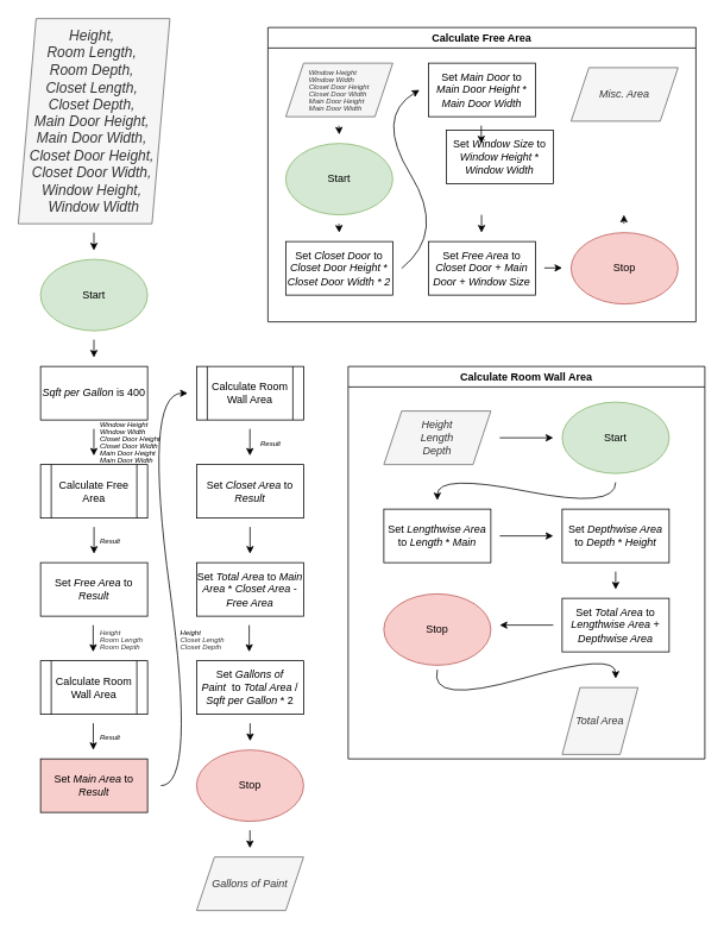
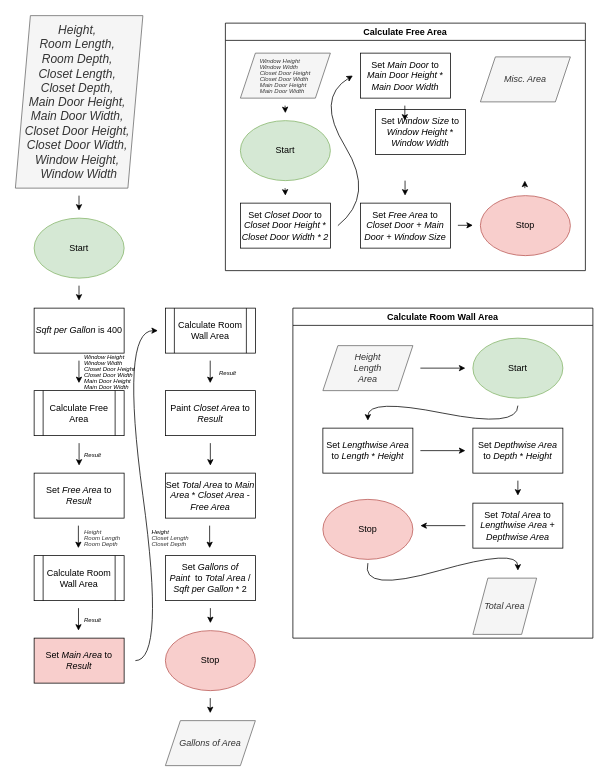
  <mxCell id="0" />
  <mxCell id="1" parent="0" />
  <mxCell id="2" value="&lt;i style=&quot;border-color: var(--border-color); color: rgb(51, 51, 51); font-size: 16px;&quot;&gt;Height,&amp;nbsp;&lt;br style=&quot;border-color: var(--border-color);&quot;&gt;Room Length,&amp;nbsp;&lt;br style=&quot;border-color: var(--border-color);&quot;&gt;Room Depth,&amp;nbsp;&lt;br style=&quot;border-color: var(--border-color);&quot;&gt;Closet Length,&amp;nbsp;&lt;br style=&quot;border-color: var(--border-color);&quot;&gt;Closet Depth,&amp;nbsp;&lt;br style=&quot;border-color: var(--border-color);&quot;&gt;Main Door Height,&amp;nbsp;&lt;br style=&quot;border-color: var(--border-color);&quot;&gt;Main Door Width,&amp;nbsp;&lt;br style=&quot;border-color: var(--border-color);&quot;&gt;Closet Door Height,&amp;nbsp;&lt;br style=&quot;border-color: var(--border-color);&quot;&gt;Closet Door Width,&amp;nbsp;&lt;br style=&quot;border-color: var(--border-color);&quot;&gt;Window Height,&amp;nbsp;&lt;br style=&quot;border-color: var(--border-color);&quot;&gt;Window Width&lt;/i&gt;" style="shape=parallelogram;perimeter=parallelogramPerimeter;whiteSpace=wrap;html=1;fixedSize=1;fillColor=#f5f5f5;fontColor=#333333;strokeColor=#666666;" vertex="1" parent="1"><mxGeometry x="20" y="20" width="170" height="230" as="geometry" /></mxCell>
  <mxCell id="3" value="Start" style="ellipse;whiteSpace=wrap;html=1;fillColor=#d5e8d4;strokeColor=#82b366;" vertex="1" parent="1"><mxGeometry x="45" y="290" width="120" height="80" as="geometry" /></mxCell>
  <mxCell id="4" value="&lt;i&gt;Sqft per Gallon&lt;/i&gt;&amp;nbsp;is 400" style="rounded=0;whiteSpace=wrap;html=1;" vertex="1" parent="1"><mxGeometry x="45" y="410" width="120" height="60" as="geometry" /></mxCell>
  <mxCell id="5" value="Calculate Room Wall Area" style="shape=process;whiteSpace=wrap;html=1;backgroundOutline=1;" vertex="1" parent="1"><mxGeometry x="45" y="740" width="120" height="60" as="geometry" /></mxCell>
  <mxCell id="6" value="Set &lt;i&gt;Main Area&lt;/i&gt;&amp;nbsp;to &lt;i&gt;Result&lt;/i&gt;" style="rounded=0;whiteSpace=wrap;html=1;fillColor=#f8cecc;" vertex="1" parent="1"><mxGeometry x="45" y="850" width="120" height="60" as="geometry" /></mxCell>
  <mxCell id="7" value="Set &lt;i&gt;Total Area&lt;/i&gt;&amp;nbsp;to &lt;i&gt;Main Area &lt;/i&gt;* &lt;i&gt;Closet Area&lt;/i&gt;&amp;nbsp;- &lt;i&gt;Free Area&lt;/i&gt;" style="rounded=0;whiteSpace=wrap;html=1;" vertex="1" parent="1"><mxGeometry x="220" y="630" width="120" height="60" as="geometry" /></mxCell>
  <mxCell id="8" value="Calculate Free Area" style="shape=process;whiteSpace=wrap;html=1;backgroundOutline=1;" vertex="1" parent="1"><mxGeometry x="45" y="520" width="120" height="60" as="geometry" /></mxCell>
  <mxCell id="9" value="Set &lt;i&gt;Free Area&lt;/i&gt;&amp;nbsp;to &lt;i&gt;Result&lt;/i&gt;" style="rounded=0;whiteSpace=wrap;html=1;" vertex="1" parent="1"><mxGeometry x="45" y="630" width="120" height="60" as="geometry" /></mxCell>
  <mxCell id="10" value="" style="curved=1;endArrow=classic;html=1;rounded=0;" edge="1" parent="1"><mxGeometry width="50" height="50" relative="1" as="geometry"><mxPoint x="180" y="880" as="sourcePoint" /><mxPoint x="210" y="440" as="targetPoint" /><Array as="points"><mxPoint x="220" y="880" /><mxPoint x="160" y="440" /></Array></mxGeometry></mxCell>
  <mxCell id="11" value="Calculate Room Wall Area" style="shape=process;whiteSpace=wrap;html=1;backgroundOutline=1;" vertex="1" parent="1"><mxGeometry x="220" y="410" width="120" height="60" as="geometry" /></mxCell>
- <mxCell id="12" value="Set &lt;i&gt;Closet Area&lt;/i&gt;&amp;nbsp;to &lt;i&gt;Result&lt;/i&gt;" style="rounded=0;whiteSpace=wrap;html=1;" vertex="1" parent="1"><mxGeometry x="220" y="520" width="120" height="60" as="geometry" /></mxCell>
+ <mxCell id="12" value="Paint &lt;i&gt;Closet Area&lt;/i&gt;&amp;nbsp;to &lt;i&gt;Result&lt;/i&gt;" style="rounded=0;whiteSpace=wrap;html=1;" vertex="1" parent="1"><mxGeometry x="220" y="520" width="120" height="60" as="geometry" /></mxCell>
  <mxCell id="13" value="Set &lt;i&gt;Gallons of Paint&amp;nbsp;&lt;/i&gt;&amp;nbsp;to &lt;i&gt;Total Area &lt;/i&gt;/ &lt;i&gt;Sqft per Gallon&lt;/i&gt;&amp;nbsp;* 2" style="rounded=0;whiteSpace=wrap;html=1;" vertex="1" parent="1"><mxGeometry x="220" y="740" width="120" height="60" as="geometry" /></mxCell>
  <mxCell id="14" value="Stop" style="ellipse;whiteSpace=wrap;html=1;fillColor=#f8cecc;strokeColor=#b85450;" vertex="1" parent="1"><mxGeometry x="220" y="840" width="120" height="80" as="geometry" /></mxCell>
- <mxCell id="15" value="&lt;i&gt;Gallons of Paint&lt;/i&gt;" style="shape=parallelogram;perimeter=parallelogramPerimeter;whiteSpace=wrap;html=1;fixedSize=1;fillColor=#f5f5f5;fontColor=#333333;strokeColor=#666666;" vertex="1" parent="1"><mxGeometry x="220" y="960" width="120" height="60" as="geometry" /></mxCell>
+ <mxCell id="15" value="&lt;i&gt;Gallons of Area&lt;/i&gt;" style="shape=parallelogram;perimeter=parallelogramPerimeter;whiteSpace=wrap;html=1;fixedSize=1;fillColor=#f5f5f5;fontColor=#333333;strokeColor=#666666;" vertex="1" parent="1"><mxGeometry x="220" y="960" width="120" height="60" as="geometry" /></mxCell>
  <mxCell id="16" value="" style="endArrow=classic;html=1;rounded=0;" edge="1" parent="1"><mxGeometry width="50" height="50" relative="1" as="geometry"><mxPoint x="104.85" y="260" as="sourcePoint" /><mxPoint x="104.85" y="280" as="targetPoint" /></mxGeometry></mxCell>
  <mxCell id="17" value="" style="endArrow=classic;html=1;rounded=0;" edge="1" parent="1"><mxGeometry width="50" height="50" relative="1" as="geometry"><mxPoint x="104.85" y="380" as="sourcePoint" /><mxPoint x="104.85" y="400" as="targetPoint" /></mxGeometry></mxCell>
  <mxCell id="18" value="" style="endArrow=classic;html=1;rounded=0;" edge="1" parent="1"><mxGeometry width="50" height="50" relative="1" as="geometry"><mxPoint x="104.79" y="480" as="sourcePoint" /><mxPoint x="104.79" y="510" as="targetPoint" /></mxGeometry></mxCell>
  <mxCell id="19" value="" style="endArrow=classic;html=1;rounded=0;" edge="1" parent="1"><mxGeometry width="50" height="50" relative="1" as="geometry"><mxPoint x="279.79" y="480" as="sourcePoint" /><mxPoint x="279.79" y="510" as="targetPoint" /></mxGeometry></mxCell>
  <mxCell id="20" value="" style="endArrow=classic;html=1;rounded=0;" edge="1" parent="1"><mxGeometry width="50" height="50" relative="1" as="geometry"><mxPoint x="104.95" y="590" as="sourcePoint" /><mxPoint x="104.95" y="620" as="targetPoint" /></mxGeometry></mxCell>
  <mxCell id="21" value="" style="endArrow=classic;html=1;rounded=0;" edge="1" parent="1"><mxGeometry width="50" height="50" relative="1" as="geometry"><mxPoint x="279.94" y="590" as="sourcePoint" /><mxPoint x="279.94" y="620" as="targetPoint" /></mxGeometry></mxCell>
  <mxCell id="22" value="" style="endArrow=classic;html=1;rounded=0;" edge="1" parent="1"><mxGeometry width="50" height="50" relative="1" as="geometry"><mxPoint x="104" y="700" as="sourcePoint" /><mxPoint x="104" y="730" as="targetPoint" /></mxGeometry></mxCell>
  <mxCell id="23" value="" style="endArrow=classic;html=1;rounded=0;" edge="1" parent="1"><mxGeometry width="50" height="50" relative="1" as="geometry"><mxPoint x="279" y="700" as="sourcePoint" /><mxPoint x="279" y="730" as="targetPoint" /></mxGeometry></mxCell>
  <mxCell id="24" value="" style="endArrow=classic;html=1;rounded=0;" edge="1" parent="1"><mxGeometry width="50" height="50" relative="1" as="geometry"><mxPoint x="104.16" y="810" as="sourcePoint" /><mxPoint x="104.16" y="840" as="targetPoint" /></mxGeometry></mxCell>
  <mxCell id="25" value="" style="endArrow=classic;html=1;rounded=0;" edge="1" parent="1"><mxGeometry width="50" height="50" relative="1" as="geometry"><mxPoint x="280" y="810" as="sourcePoint" /><mxPoint x="280" y="830" as="targetPoint" /></mxGeometry></mxCell>
  <mxCell id="26" value="" style="endArrow=classic;html=1;rounded=0;" edge="1" parent="1"><mxGeometry width="50" height="50" relative="1" as="geometry"><mxPoint x="279.82" y="930" as="sourcePoint" /><mxPoint x="279.82" y="950" as="targetPoint" /></mxGeometry></mxCell>
  <mxCell id="27" value="&lt;p style=&quot;line-height: 0%; font-size: 8px;&quot;&gt;&lt;font style=&quot;font-size: 8px;&quot;&gt;&lt;i&gt;Window Height&lt;/i&gt;&lt;/font&gt;&lt;/p&gt;&lt;p style=&quot;line-height: 0%; font-size: 8px;&quot;&gt;&lt;font style=&quot;font-size: 8px;&quot;&gt;&lt;i&gt;Window Width&lt;/i&gt;&lt;/font&gt;&lt;/p&gt;&lt;p style=&quot;line-height: 0%; font-size: 8px;&quot;&gt;&lt;font style=&quot;font-size: 8px;&quot;&gt;&lt;i&gt;Closet Door Height&lt;/i&gt;&lt;/font&gt;&lt;/p&gt;&lt;p style=&quot;line-height: 0%; font-size: 8px;&quot;&gt;&lt;font style=&quot;font-size: 8px;&quot;&gt;&lt;i&gt;Closet Door Width&lt;/i&gt;&lt;/font&gt;&lt;/p&gt;&lt;p style=&quot;line-height: 0%; font-size: 8px;&quot;&gt;&lt;font style=&quot;font-size: 8px;&quot;&gt;&lt;i&gt;Main Door Height&lt;/i&gt;&lt;/font&gt;&lt;/p&gt;&lt;p style=&quot;line-height: 0%; font-size: 8px;&quot;&gt;&lt;font style=&quot;font-size: 8px;&quot;&gt;&lt;i&gt;Main Door Width&lt;/i&gt;&lt;/font&gt;&lt;/p&gt;" style="text;html=1;strokeColor=none;fillColor=none;align=left;verticalAlign=middle;whiteSpace=wrap;rounded=0;" vertex="1" parent="1"><mxGeometry x="110" y="470" width="80" height="50" as="geometry" /></mxCell>
  <mxCell id="28" value="&lt;font style=&quot;font-size: 8px;&quot;&gt;&lt;i&gt;Result&lt;/i&gt;&lt;/font&gt;" style="text;html=1;strokeColor=none;fillColor=none;align=left;verticalAlign=middle;whiteSpace=wrap;rounded=0;" vertex="1" parent="1"><mxGeometry x="110" y="590" width="60" height="30" as="geometry" /></mxCell>
  <mxCell id="29" value="&lt;p style=&quot;line-height: 50%;&quot;&gt;&lt;span style=&quot;border-color: var(--border-color); color: rgb(51, 51, 51); text-align: center; font-size: 8px;&quot;&gt;&lt;i&gt;Height&lt;br style=&quot;border-color: var(--border-color);&quot;&gt;Room Length&amp;nbsp;&lt;br style=&quot;border-color: var(--border-color);&quot;&gt;Room Depth&lt;/i&gt;&lt;/span&gt;&lt;/p&gt;" style="text;html=1;strokeColor=none;fillColor=none;align=left;verticalAlign=middle;whiteSpace=wrap;rounded=0;" vertex="1" parent="1"><mxGeometry x="110" y="700" width="120" height="30" as="geometry" /></mxCell>
  <mxCell id="30" value="&lt;p style=&quot;line-height: 50%;&quot;&gt;&lt;font style=&quot;font-size: 8px;&quot;&gt;&lt;i&gt;Height&lt;br style=&quot;border-color: var(--border-color); color: rgb(51, 51, 51);&quot;&gt;&lt;span style=&quot;color: rgb(51, 51, 51);&quot;&gt;Closet Length&amp;nbsp;&lt;/span&gt;&lt;br style=&quot;border-color: var(--border-color); color: rgb(51, 51, 51);&quot;&gt;&lt;span style=&quot;color: rgb(51, 51, 51);&quot;&gt;Closet Depth&lt;/span&gt;&lt;/i&gt;&lt;/font&gt;&lt;/p&gt;" style="text;html=1;strokeColor=none;fillColor=none;align=left;verticalAlign=middle;whiteSpace=wrap;rounded=0;" vertex="1" parent="1"><mxGeometry x="200" y="700" width="60" height="30" as="geometry" /></mxCell>
  <mxCell id="31" value="&lt;font style=&quot;font-size: 8px;&quot;&gt;&lt;i&gt;Result&lt;/i&gt;&lt;/font&gt;" style="text;html=1;strokeColor=none;fillColor=none;align=left;verticalAlign=middle;whiteSpace=wrap;rounded=0;" vertex="1" parent="1"><mxGeometry x="110" y="810" width="60" height="30" as="geometry" /></mxCell>
  <mxCell id="32" value="&lt;font style=&quot;font-size: 8px;&quot;&gt;&lt;i&gt;Result&lt;/i&gt;&lt;/font&gt;" style="text;html=1;strokeColor=none;fillColor=none;align=left;verticalAlign=middle;whiteSpace=wrap;rounded=0;" vertex="1" parent="1"><mxGeometry x="290" y="480" width="60" height="30" as="geometry" /></mxCell>
  <mxCell id="33" value="Calculate Free Area" style="swimlane;whiteSpace=wrap;html=1;" vertex="1" parent="1"><mxGeometry x="300" y="30" width="480" height="330" as="geometry" /></mxCell>
  <mxCell id="34" value="Start" style="ellipse;whiteSpace=wrap;html=1;fillColor=#d5e8d4;strokeColor=#82b366;" vertex="1" parent="33"><mxGeometry x="20" y="130" width="120" height="80" as="geometry" /></mxCell>
  <mxCell id="35" value="&lt;p style=&quot;border-color: var(--border-color); text-align: left; line-height: 0px; font-size: 8px;&quot;&gt;&lt;font style=&quot;border-color: var(--border-color);&quot;&gt;&lt;span style=&quot;border-color: var(--border-color);&quot;&gt;&lt;i&gt;Window Height&lt;/i&gt;&lt;/span&gt;&lt;/font&gt;&lt;/p&gt;&lt;p style=&quot;border-color: var(--border-color); text-align: left; line-height: 0px; font-size: 8px;&quot;&gt;&lt;font style=&quot;border-color: var(--border-color);&quot;&gt;&lt;span style=&quot;border-color: var(--border-color);&quot;&gt;&lt;i&gt;Window Width&lt;/i&gt;&lt;/span&gt;&lt;/font&gt;&lt;/p&gt;&lt;p style=&quot;border-color: var(--border-color); text-align: left; line-height: 0px; font-size: 8px;&quot;&gt;&lt;font style=&quot;border-color: var(--border-color);&quot;&gt;&lt;span style=&quot;border-color: var(--border-color);&quot;&gt;&lt;i&gt;Closet Door Height&lt;/i&gt;&lt;/span&gt;&lt;/font&gt;&lt;/p&gt;&lt;p style=&quot;border-color: var(--border-color); text-align: left; line-height: 0px; font-size: 8px;&quot;&gt;&lt;font style=&quot;border-color: var(--border-color);&quot;&gt;&lt;span style=&quot;border-color: var(--border-color);&quot;&gt;&lt;i&gt;Closet Door Width&lt;/i&gt;&lt;/span&gt;&lt;/font&gt;&lt;/p&gt;&lt;p style=&quot;border-color: var(--border-color); text-align: left; line-height: 0px; font-size: 8px;&quot;&gt;&lt;font style=&quot;border-color: var(--border-color);&quot;&gt;&lt;span style=&quot;border-color: var(--border-color);&quot;&gt;&lt;i&gt;Main Door Height&lt;/i&gt;&lt;/span&gt;&lt;/font&gt;&lt;/p&gt;&lt;p style=&quot;border-color: var(--border-color); text-align: left; line-height: 0px; font-size: 8px;&quot;&gt;&lt;font style=&quot;border-color: var(--border-color);&quot;&gt;&lt;span style=&quot;border-color: var(--border-color);&quot;&gt;&lt;i&gt;Main Door Width&lt;/i&gt;&lt;/span&gt;&lt;/font&gt;&lt;/p&gt;" style="shape=parallelogram;perimeter=parallelogramPerimeter;whiteSpace=wrap;html=1;fixedSize=1;fillColor=#f5f5f5;fontColor=#333333;strokeColor=#666666;" vertex="1" parent="33"><mxGeometry x="20" y="40" width="120" height="60" as="geometry" /></mxCell>
  <mxCell id="36" value="Set &lt;i&gt;Closet Door &lt;/i&gt;to &lt;i&gt;Closet Door Height &lt;/i&gt;* &lt;i&gt;Closet Door Width * 2&lt;/i&gt;" style="rounded=0;whiteSpace=wrap;html=1;" vertex="1" parent="33"><mxGeometry x="20" y="240" width="120" height="60" as="geometry" /></mxCell>
  <mxCell id="37" value="Set &lt;i&gt;Main Door&amp;nbsp;&lt;/i&gt;to &lt;i&gt;Main Door Height &lt;/i&gt;* &lt;i&gt;Main Door Width&lt;/i&gt;" style="rounded=0;whiteSpace=wrap;html=1;" vertex="1" parent="33"><mxGeometry x="180" y="40" width="120" height="60" as="geometry" /></mxCell>
  <mxCell id="38" value="Set &lt;i&gt;Window Size&lt;/i&gt;&amp;nbsp;to &lt;i&gt;Window Height &lt;/i&gt;* &lt;i&gt;Window Width&lt;/i&gt;" style="rounded=0;whiteSpace=wrap;html=1;" vertex="1" parent="33"><mxGeometry x="200" y="115" width="120" height="60" as="geometry" /></mxCell>
  <mxCell id="39" value="Set &lt;i&gt;Free Area&lt;/i&gt;&amp;nbsp;to &lt;i&gt;Closet Door + Main Door + Window Size&lt;/i&gt;" style="rounded=0;whiteSpace=wrap;html=1;" vertex="1" parent="33"><mxGeometry x="180" y="240" width="120" height="60" as="geometry" /></mxCell>
  <mxCell id="40" value="Stop" style="ellipse;whiteSpace=wrap;html=1;fillColor=#f8cecc;strokeColor=#b85450;" vertex="1" parent="33"><mxGeometry x="340" y="230" width="120" height="80" as="geometry" /></mxCell>
  <mxCell id="41" value="&lt;i&gt;Misc. Area&lt;/i&gt;" style="shape=parallelogram;perimeter=parallelogramPerimeter;whiteSpace=wrap;html=1;fixedSize=1;fillColor=#f5f5f5;fontColor=#333333;strokeColor=#666666;" vertex="1" parent="33"><mxGeometry x="340" y="45" width="120" height="60" as="geometry" /></mxCell>
  <mxCell id="42" value="" style="endArrow=classic;html=1;rounded=0;" edge="1" parent="33"><mxGeometry width="50" height="50" relative="1" as="geometry"><mxPoint x="239.58" y="210" as="sourcePoint" /><mxPoint x="239.58" y="230" as="targetPoint" /></mxGeometry></mxCell>
  <mxCell id="43" value="" style="endArrow=classic;html=1;rounded=0;" edge="1" parent="33"><mxGeometry width="50" height="50" relative="1" as="geometry"><mxPoint x="79.58" y="110" as="sourcePoint" /><mxPoint x="80" y="120" as="targetPoint" /></mxGeometry></mxCell>
  <mxCell id="44" value="" style="endArrow=classic;html=1;rounded=0;" edge="1" parent="33"><mxGeometry width="50" height="50" relative="1" as="geometry"><mxPoint x="79.58" y="220" as="sourcePoint" /><mxPoint x="80" y="230" as="targetPoint" /></mxGeometry></mxCell>
  <mxCell id="45" value="" style="endArrow=classic;html=1;rounded=0;" edge="1" parent="33"><mxGeometry width="50" height="50" relative="1" as="geometry"><mxPoint x="310" y="269.58" as="sourcePoint" /><mxPoint x="330" y="269.58" as="targetPoint" /></mxGeometry></mxCell>
  <mxCell id="46" value="" style="endArrow=classic;html=1;rounded=0;" edge="1" parent="33"><mxGeometry width="50" height="50" relative="1" as="geometry"><mxPoint x="239.29" y="110" as="sourcePoint" /><mxPoint x="239.29" y="130" as="targetPoint" /></mxGeometry></mxCell>
  <mxCell id="47" value="" style="endArrow=classic;html=1;rounded=0;" edge="1" parent="33"><mxGeometry width="50" height="50" relative="1" as="geometry"><mxPoint x="399.29" y="220" as="sourcePoint" /><mxPoint x="399.29" y="210" as="targetPoint" /></mxGeometry></mxCell>
  <mxCell id="48" value="" style="curved=1;endArrow=classic;html=1;rounded=0;" edge="1" parent="33"><mxGeometry width="50" height="50" relative="1" as="geometry"><mxPoint x="150" y="270" as="sourcePoint" /><mxPoint x="170" y="70" as="targetPoint" /><Array as="points"><mxPoint x="200" y="230" /><mxPoint x="120" y="100" /></Array></mxGeometry></mxCell>
  <mxCell id="49" value="Calculate Room Wall Area" style="swimlane;whiteSpace=wrap;html=1;" vertex="1" parent="1"><mxGeometry x="390" y="410" width="400" height="440" as="geometry" /></mxCell>
- <mxCell id="50" value="&lt;i&gt;Height&lt;br&gt;Length&lt;br&gt;Depth&lt;/i&gt;" style="shape=parallelogram;perimeter=parallelogramPerimeter;whiteSpace=wrap;html=1;fixedSize=1;fillColor=#f5f5f5;fontColor=#333333;strokeColor=#666666;" vertex="1" parent="49"><mxGeometry x="40" y="50" width="120" height="60" as="geometry" /></mxCell>
+ <mxCell id="50" value="&lt;i&gt;Height&lt;br&gt;Length&lt;br&gt;Area&lt;/i&gt;" style="shape=parallelogram;perimeter=parallelogramPerimeter;whiteSpace=wrap;html=1;fixedSize=1;fillColor=#f5f5f5;fontColor=#333333;strokeColor=#666666;" vertex="1" parent="49"><mxGeometry x="40" y="50" width="120" height="60" as="geometry" /></mxCell>
  <mxCell id="51" value="Start" style="ellipse;whiteSpace=wrap;html=1;fillColor=#d5e8d4;strokeColor=#82b366;" vertex="1" parent="49"><mxGeometry x="240" y="40" width="120" height="80" as="geometry" /></mxCell>
- <mxCell id="52" value="Set &lt;i&gt;Lengthwise Area &lt;/i&gt;to &lt;i&gt;Length &lt;/i&gt;* &lt;i&gt;Main&lt;/i&gt;" style="rounded=0;whiteSpace=wrap;html=1;" vertex="1" parent="49"><mxGeometry x="40" y="160" width="120" height="60" as="geometry" /></mxCell>
+ <mxCell id="52" value="Set &lt;i&gt;Lengthwise Area &lt;/i&gt;to &lt;i&gt;Length &lt;/i&gt;* &lt;i&gt;Height&lt;/i&gt;" style="rounded=0;whiteSpace=wrap;html=1;" vertex="1" parent="49"><mxGeometry x="40" y="160" width="120" height="60" as="geometry" /></mxCell>
  <mxCell id="53" value="Set &lt;i&gt;Depthwise Area &lt;/i&gt;to &lt;i&gt;Depth&amp;nbsp;&lt;/i&gt;* &lt;i&gt;Height&lt;/i&gt;" style="rounded=0;whiteSpace=wrap;html=1;" vertex="1" parent="49"><mxGeometry x="240" y="160" width="120" height="60" as="geometry" /></mxCell>
  <mxCell id="54" value="Set &lt;i&gt;Total Area&lt;/i&gt;&amp;nbsp;to &lt;i&gt;Lengthwise Area&lt;/i&gt;&amp;nbsp;+ &lt;i&gt;Depthwise Area&lt;/i&gt;" style="rounded=0;whiteSpace=wrap;html=1;" vertex="1" parent="49"><mxGeometry x="240" y="260" width="120" height="60" as="geometry" /></mxCell>
  <mxCell id="55" value="Stop" style="ellipse;whiteSpace=wrap;html=1;fillColor=#f8cecc;strokeColor=#b85450;" vertex="1" parent="49"><mxGeometry x="40" y="255" width="120" height="80" as="geometry" /></mxCell>
  <mxCell id="56" value="" style="curved=1;endArrow=classic;html=1;rounded=0;" edge="1" parent="49"><mxGeometry width="50" height="50" relative="1" as="geometry"><mxPoint x="300" y="130" as="sourcePoint" /><mxPoint x="100" y="150" as="targetPoint" /><Array as="points"><mxPoint x="300" y="160" /><mxPoint x="100" y="120" /></Array></mxGeometry></mxCell>
  <mxCell id="57" value="&lt;i&gt;Total Area&lt;/i&gt;" style="shape=parallelogram;perimeter=parallelogramPerimeter;whiteSpace=wrap;html=1;fixedSize=1;fillColor=#f5f5f5;fontColor=#333333;strokeColor=#666666;" vertex="1" parent="49"><mxGeometry x="240" y="360" width="85" height="75" as="geometry" /></mxCell>
  <mxCell id="58" value="" style="curved=1;endArrow=classic;html=1;rounded=0;" edge="1" parent="49"><mxGeometry width="50" height="50" relative="1" as="geometry"><mxPoint x="100" y="340" as="sourcePoint" /><mxPoint x="300" y="350" as="targetPoint" /><Array as="points"><mxPoint x="90" y="380" /><mxPoint x="300" y="320" /></Array></mxGeometry></mxCell>
  <mxCell id="59" value="" style="endArrow=classic;html=1;rounded=0;" edge="1" parent="1"><mxGeometry width="50" height="50" relative="1" as="geometry"><mxPoint x="560" y="490" as="sourcePoint" /><mxPoint x="620" y="490" as="targetPoint" /></mxGeometry></mxCell>
  <mxCell id="60" value="" style="endArrow=classic;html=1;rounded=0;" edge="1" parent="1"><mxGeometry width="50" height="50" relative="1" as="geometry"><mxPoint x="690" y="640" as="sourcePoint" /><mxPoint x="690" y="660" as="targetPoint" /></mxGeometry></mxCell>
  <mxCell id="61" value="" style="endArrow=classic;html=1;rounded=0;" edge="1" parent="1"><mxGeometry width="50" height="50" relative="1" as="geometry"><mxPoint x="560" y="600" as="sourcePoint" /><mxPoint x="620" y="600" as="targetPoint" /></mxGeometry></mxCell>
  <mxCell id="62" value="" style="endArrow=classic;html=1;rounded=0;" edge="1" parent="1"><mxGeometry width="50" height="50" relative="1" as="geometry"><mxPoint x="620" y="700" as="sourcePoint" /><mxPoint x="560" y="700" as="targetPoint" /></mxGeometry></mxCell>
